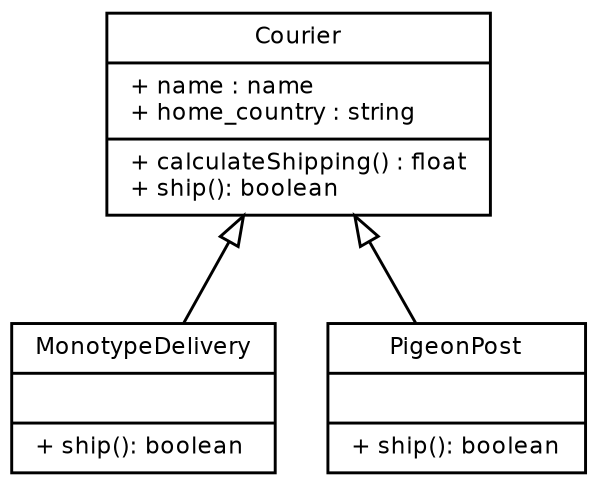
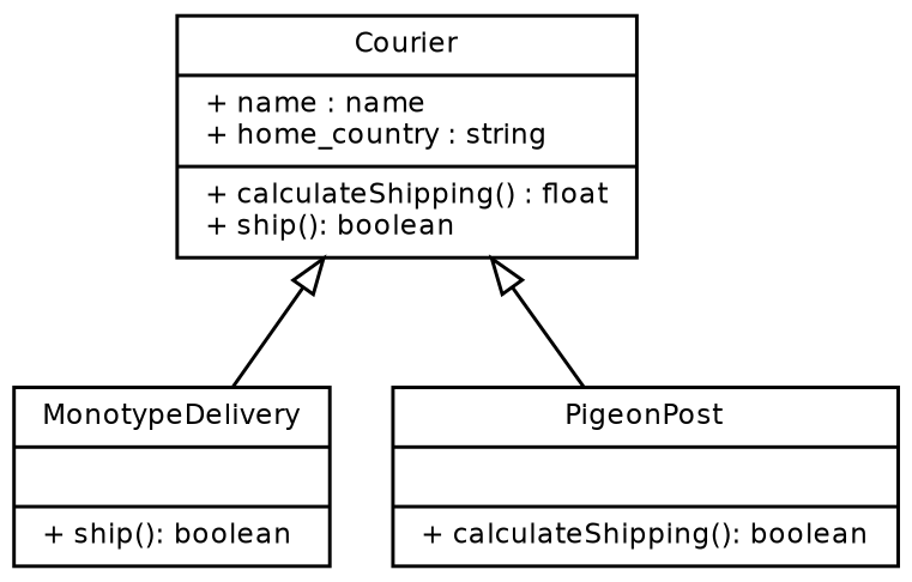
  digraph {
    fontname="Bitstream Vera Sans"
    fontsize=8
    node [fontname="Bitstream Vera Sans" fontsize=8 shape=record]
    edge [arrowtail=empty dir=back]
    n1 [label="{Courier|+ name : name\l+ home_country : string\l|+ calculateShipping() : float\l+ ship(): boolean\l}"]
    n2 [label="{MonotypeDelivery|\l|+ ship(): boolean\l}"]
-   n3 [label="{PigeonPost|\l|+ ship(): boolean\l}"]
+   n3 [label="{PigeonPost|\l|+ calculateShipping(): boolean\l}"]
    n1 -> n2
    n1 -> n3
  }
